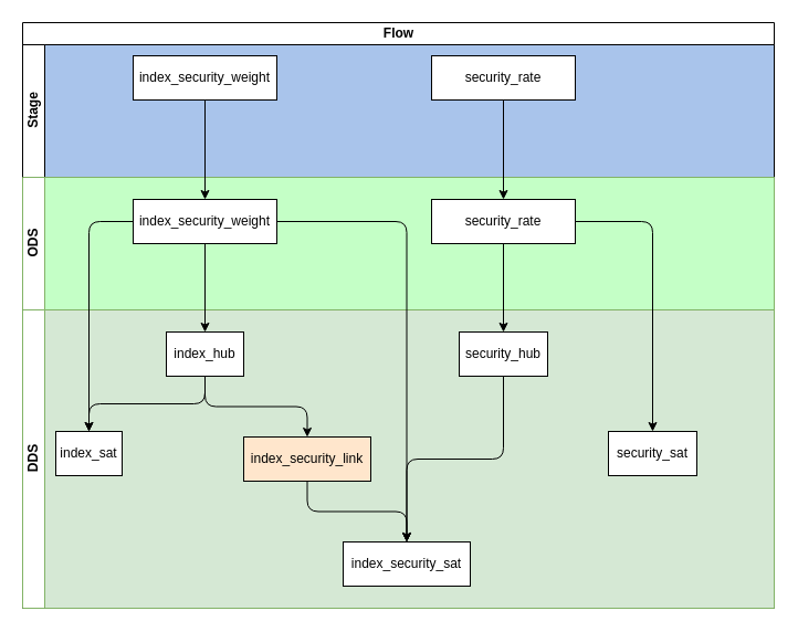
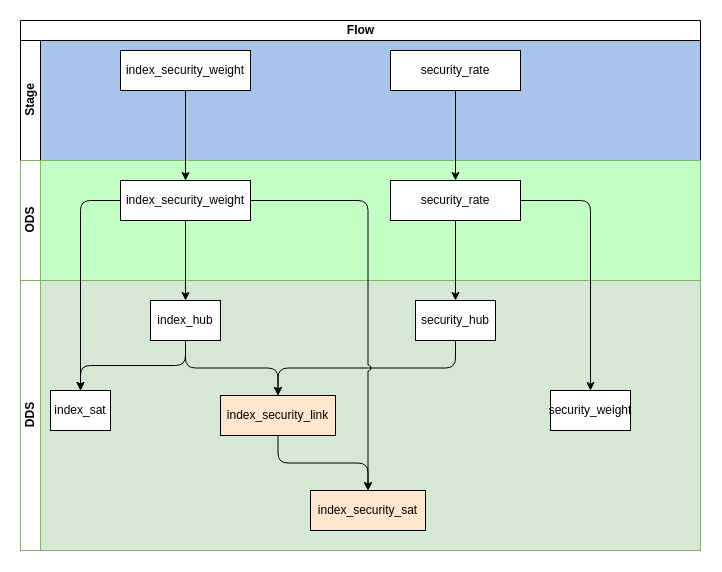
  <mxCell id="0" />
  <mxCell id="1" parent="0" />
  <mxCell id="2" value="Flow" style="swimlane;html=1;childLayout=stackLayout;resizeParent=1;resizeParentMax=0;horizontal=1;startSize=20;horizontalStack=0;" vertex="1" parent="1"><mxGeometry x="20" y="20" width="680" height="530" as="geometry" /></mxCell>
  <mxCell id="3" value="Stage" style="swimlane;html=1;startSize=20;horizontal=0;fillColor=none;swimlaneFillColor=#A9C4EB;" vertex="1" parent="2"><mxGeometry y="20" width="680" height="120" as="geometry"><mxRectangle y="20" width="480" height="20" as="alternateBounds" /></mxGeometry></mxCell>
  <mxCell id="4" value="index_security_weight" style="rounded=0;whiteSpace=wrap;html=1;" vertex="1" parent="3"><mxGeometry x="100" y="10" width="130" height="40" as="geometry" /></mxCell>
  <mxCell id="5" value="security_rate" style="rounded=0;whiteSpace=wrap;html=1;" vertex="1" parent="3"><mxGeometry x="370" y="10" width="130" height="40" as="geometry" /></mxCell>
  <mxCell id="6" value="ODS" style="swimlane;html=1;startSize=20;horizontal=0;strokeColor=#82b366;swimlaneFillColor=#C4FFC6;fillColor=none;" vertex="1" parent="2"><mxGeometry y="140" width="680" height="120" as="geometry"><mxRectangle y="140" width="480" height="20" as="alternateBounds" /></mxGeometry></mxCell>
  <mxCell id="7" value="index_security_weight" style="rounded=0;whiteSpace=wrap;html=1;" vertex="1" parent="6"><mxGeometry x="100" y="20" width="130" height="40" as="geometry" /></mxCell>
  <mxCell id="8" value="security_rate" style="rounded=0;whiteSpace=wrap;html=1;" vertex="1" parent="6"><mxGeometry x="370" y="20" width="130" height="40" as="geometry" /></mxCell>
  <mxCell id="9" value="DDS" style="swimlane;html=1;startSize=20;horizontal=0;swimlaneFillColor=#D5E8D4;strokeColor=#82b366;fillColor=none;" vertex="1" parent="2"><mxGeometry y="260" width="680" height="270" as="geometry" /></mxCell>
  <mxCell id="10" value="index_hub" style="rounded=0;whiteSpace=wrap;html=1;" vertex="1" parent="9"><mxGeometry x="130" y="20" width="70" height="40" as="geometry" /></mxCell>
  <mxCell id="11" value="index_sat" style="rounded=0;whiteSpace=wrap;html=1;" vertex="1" parent="9"><mxGeometry x="30" y="110" width="60" height="40" as="geometry" /></mxCell>
  <mxCell id="12" value="security_hub" style="rounded=0;whiteSpace=wrap;html=1;" vertex="1" parent="9"><mxGeometry x="395" y="20" width="80" height="40" as="geometry" /></mxCell>
- <mxCell id="13" value="security_sat" style="rounded=0;whiteSpace=wrap;html=1;" vertex="1" parent="9"><mxGeometry x="530" y="110" width="80" height="40" as="geometry" /></mxCell>
+ <mxCell id="13" value="security_weight" style="rounded=0;whiteSpace=wrap;html=1;" vertex="1" parent="9"><mxGeometry x="530" y="110" width="80" height="40" as="geometry" /></mxCell>
  <mxCell id="14" value="index_security_link" style="rounded=0;whiteSpace=wrap;html=1;fillColor=#ffe6cc;" vertex="1" parent="9"><mxGeometry x="200" y="115" width="115" height="40" as="geometry" /></mxCell>
- <mxCell id="15" value="index_security_sat" style="rounded=0;whiteSpace=wrap;html=1;" vertex="1" parent="9"><mxGeometry x="290" y="210" width="115" height="40" as="geometry" /></mxCell>
+ <mxCell id="15" value="index_security_sat" style="rounded=0;whiteSpace=wrap;html=1;fillColor=#ffe6cc;" vertex="1" parent="9"><mxGeometry x="290" y="210" width="115" height="40" as="geometry" /></mxCell>
  <mxCell id="16" value="" style="endArrow=classic;html=1;edgeStyle=orthogonalEdgeStyle;exitX=0.5;exitY=1;exitDx=0;exitDy=0;" edge="1" parent="9" source="10" target="11"><mxGeometry width="50" height="50" relative="1" as="geometry"><mxPoint x="355" y="70" as="sourcePoint" /><mxPoint x="490" y="110" as="targetPoint" /></mxGeometry></mxCell>
- <mxCell id="17" value="" style="endArrow=classic;html=1;exitX=0.5;exitY=1;exitDx=0;exitDy=0;edgeStyle=orthogonalEdgeStyle;" edge="1" parent="9" source="12" target="15"><mxGeometry width="50" height="50" relative="1" as="geometry"><mxPoint x="175" y="-50" as="sourcePoint" /><mxPoint x="175" y="30" as="targetPoint" /></mxGeometry></mxCell>
+ <mxCell id="17" value="" style="endArrow=classic;html=1;exitX=0.5;exitY=1;exitDx=0;exitDy=0;edgeStyle=orthogonalEdgeStyle;" edge="1" parent="9" source="12" target="14"><mxGeometry width="50" height="50" relative="1" as="geometry"><mxPoint x="175" y="-50" as="sourcePoint" /><mxPoint x="175" y="30" as="targetPoint" /></mxGeometry></mxCell>
  <mxCell id="18" value="" style="endArrow=classic;html=1;edgeStyle=orthogonalEdgeStyle;" edge="1" parent="9" source="10" target="14"><mxGeometry width="50" height="50" relative="1" as="geometry"><mxPoint x="355" y="60" as="sourcePoint" /><mxPoint x="267.5" y="140" as="targetPoint" /></mxGeometry></mxCell>
  <mxCell id="19" value="" style="endArrow=open;html=1;edgeStyle=orthogonalEdgeStyle;exitX=0.5;exitY=1;exitDx=0;exitDy=0;entryX=0.5;entryY=0;entryDx=0;entryDy=0;" edge="1" parent="9" source="14" target="15"><mxGeometry width="50" height="50" relative="1" as="geometry"><mxPoint x="240" y="-70" as="sourcePoint" /><mxPoint x="275.5" y="220" as="targetPoint" /></mxGeometry></mxCell>
  <mxCell id="20" value="" style="endArrow=classic;html=1;exitX=0.5;exitY=1;exitDx=0;exitDy=0;edgeStyle=orthogonalEdgeStyle;" edge="1" parent="2" source="4" target="7"><mxGeometry width="50" height="50" relative="1" as="geometry"><mxPoint x="410" y="260" as="sourcePoint" /><mxPoint x="460" y="210" as="targetPoint" /></mxGeometry></mxCell>
  <mxCell id="21" value="" style="endArrow=classic;html=1;exitX=0.5;exitY=1;exitDx=0;exitDy=0;entryX=0.5;entryY=0;entryDx=0;entryDy=0;edgeStyle=orthogonalEdgeStyle;" edge="1" parent="2" source="5" target="8"><mxGeometry width="50" height="50" relative="1" as="geometry"><mxPoint x="115" y="80" as="sourcePoint" /><mxPoint x="115" y="170" as="targetPoint" /></mxGeometry></mxCell>
  <mxCell id="22" value="" style="endArrow=classic;html=1;exitX=0.5;exitY=1;exitDx=0;exitDy=0;entryX=0.5;entryY=0;entryDx=0;entryDy=0;edgeStyle=orthogonalEdgeStyle;" edge="1" parent="2" source="7" target="10"><mxGeometry width="50" height="50" relative="1" as="geometry"><mxPoint x="125" y="90" as="sourcePoint" /><mxPoint x="125" y="180" as="targetPoint" /></mxGeometry></mxCell>
  <mxCell id="23" value="" style="endArrow=classic;html=1;exitX=0.5;exitY=1;exitDx=0;exitDy=0;edgeStyle=orthogonalEdgeStyle;" edge="1" parent="2" source="8" target="12"><mxGeometry width="50" height="50" relative="1" as="geometry"><mxPoint x="135" y="100" as="sourcePoint" /><mxPoint x="240" y="280" as="targetPoint" /></mxGeometry></mxCell>
  <mxCell id="24" value="" style="endArrow=classic;html=1;edgeStyle=orthogonalEdgeStyle;entryX=0.5;entryY=0;entryDx=0;entryDy=0;" edge="1" parent="2" source="8" target="13"><mxGeometry width="50" height="50" relative="1" as="geometry"><mxPoint x="250" y="330" as="sourcePoint" /><mxPoint x="330" y="370" as="targetPoint" /></mxGeometry></mxCell>
  <mxCell id="25" value="" style="endArrow=classic;html=1;edgeStyle=orthogonalEdgeStyle;entryX=0.5;entryY=0;entryDx=0;entryDy=0;" edge="1" parent="2" source="7" target="11"><mxGeometry width="50" height="50" relative="1" as="geometry"><mxPoint x="275" y="210" as="sourcePoint" /><mxPoint x="275" y="290" as="targetPoint" /></mxGeometry></mxCell>
  <mxCell id="26" value="" style="endArrow=classic;html=1;edgeStyle=orthogonalEdgeStyle;exitX=1;exitY=0.5;exitDx=0;exitDy=0;jumpStyle=arc;" edge="1" parent="2" source="7" target="15"><mxGeometry width="50" height="50" relative="1" as="geometry"><mxPoint x="175" y="330" as="sourcePoint" /><mxPoint x="267.5" y="400" as="targetPoint" /></mxGeometry></mxCell>
